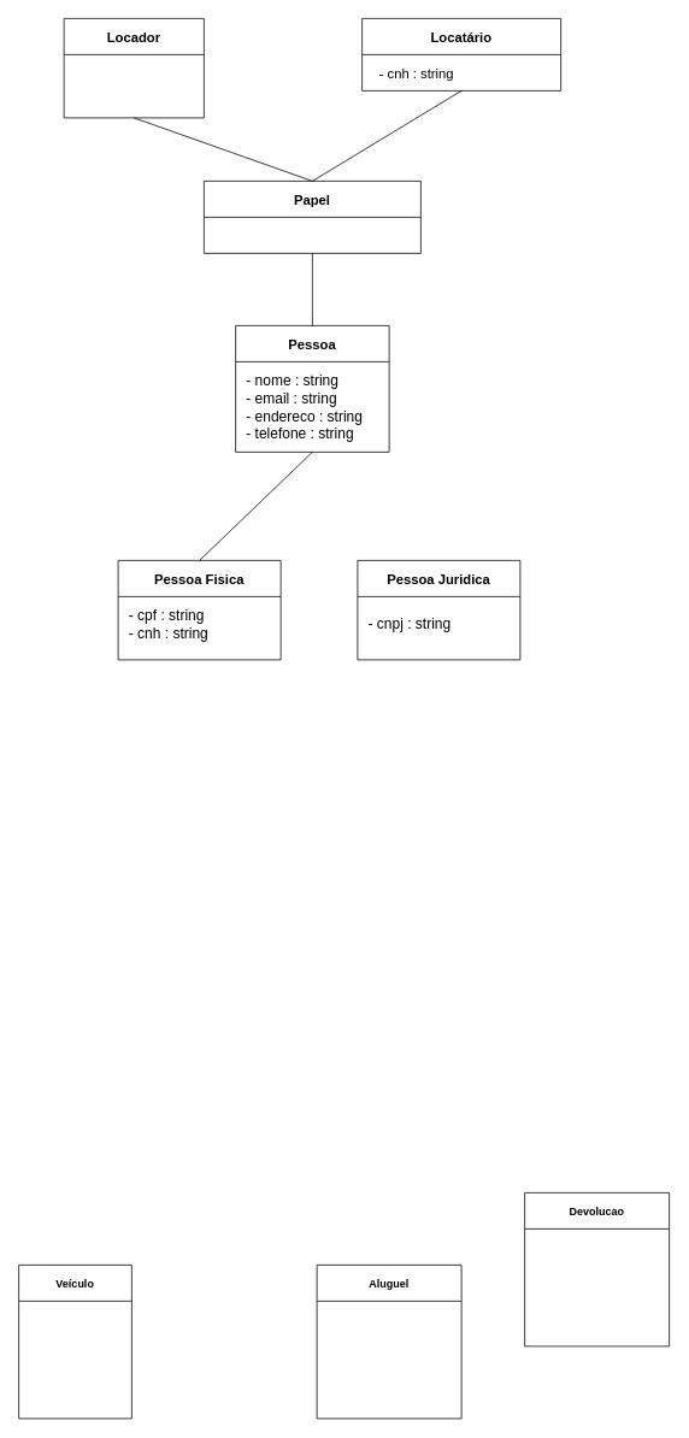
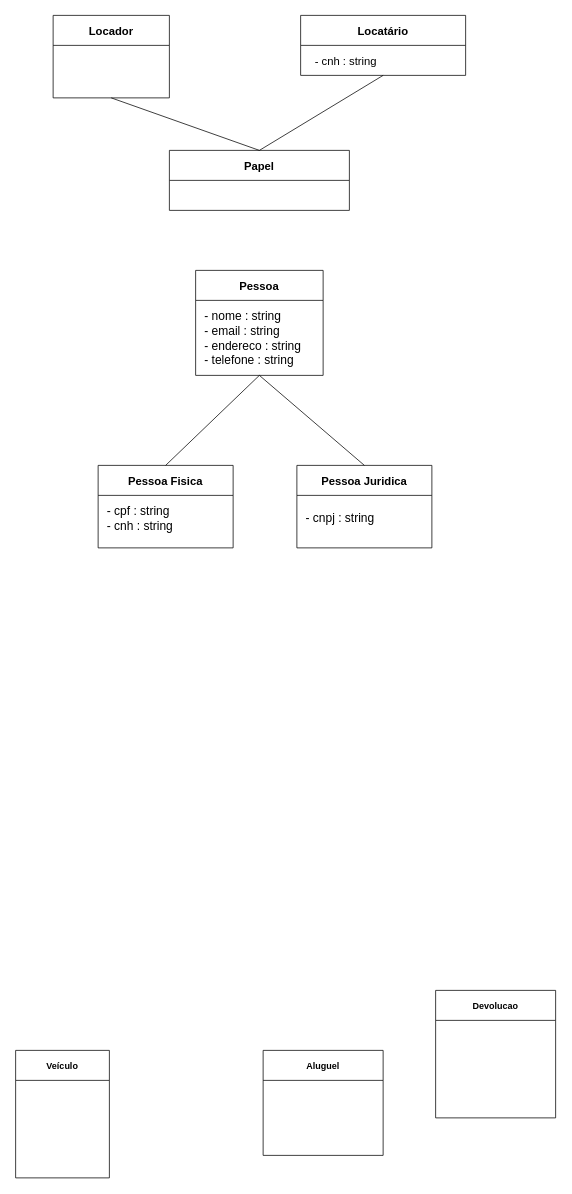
  <mxCell id="0" />
  <mxCell id="1" parent="0" />
  <mxCell id="2" value="Locador" style="swimlane;startSize=40;fontSize=15;" vertex="1" parent="1"><mxGeometry x="70" y="20" width="155" height="110" as="geometry" /></mxCell>
  <mxCell id="3" value="Locatário" style="swimlane;fontSize=15;startSize=40;" vertex="1" parent="1"><mxGeometry x="400" y="20" width="220" height="80" as="geometry" /></mxCell>
  <mxCell id="4" value="Veículo" style="swimlane;fontSize=12;startSize=40;" vertex="1" parent="1"><mxGeometry x="20" y="1400" width="125" height="170" as="geometry" /></mxCell>
- <mxCell id="5" value="Aluguel" style="swimlane;fontSize=12;startSize=40;" vertex="1" parent="1"><mxGeometry x="350" y="1400" width="160" height="170" as="geometry" /></mxCell>
+ <mxCell id="5" value="Aluguel" style="swimlane;fontSize=12;startSize=40;" vertex="1" parent="1"><mxGeometry x="350" y="1400" width="160" height="140" as="geometry" /></mxCell>
  <mxCell id="6" value="Devolucao" style="swimlane;fontSize=12;startSize=40;" vertex="1" parent="1"><mxGeometry x="580" y="1320" width="160" height="170" as="geometry" /></mxCell>
  <mxCell id="7" value="Pessoa Fisica" style="swimlane;fontSize=15;startSize=40;" vertex="1" parent="1"><mxGeometry x="130" y="620" width="180" height="110" as="geometry" /></mxCell>
  <mxCell id="8" value="- cpf : string&lt;br style=&quot;font-size: 16px;&quot;&gt;- cnh : string" style="text;html=1;align=left;verticalAlign=middle;resizable=0;points=[];autosize=1;strokeColor=none;fillColor=none;fontSize=16;" vertex="1" parent="7"><mxGeometry x="10" y="50" width="100" height="40" as="geometry" /></mxCell>
  <mxCell id="9" value="Pessoa Juridica" style="swimlane;fontSize=15;startSize=40;" vertex="1" parent="1"><mxGeometry x="395" y="620" width="180" height="110" as="geometry" /></mxCell>
  <mxCell id="10" value="- cnpj : string" style="text;html=1;align=left;verticalAlign=middle;resizable=0;points=[];autosize=1;strokeColor=none;fillColor=none;fontSize=16;" vertex="1" parent="9"><mxGeometry x="10" y="60" width="110" height="20" as="geometry" /></mxCell>
  <mxCell id="11" value="Pessoa" style="swimlane;fontSize=15;startSize=40;" vertex="1" parent="1"><mxGeometry x="260" y="360" width="170" height="140" as="geometry" /></mxCell>
  <mxCell id="12" value="&lt;span style=&quot;font-size: 16px;&quot;&gt;- nome : string&lt;/span&gt;&lt;br style=&quot;font-size: 16px;&quot;&gt;&lt;span style=&quot;font-size: 16px;&quot;&gt;- email : string&lt;/span&gt;&lt;br style=&quot;font-size: 16px;&quot;&gt;&lt;span style=&quot;font-size: 16px;&quot;&gt;- endereco : string&lt;/span&gt;&lt;br style=&quot;font-size: 16px;&quot;&gt;&lt;span style=&quot;font-size: 16px;&quot;&gt;- telefone : string&lt;/span&gt;" style="text;html=1;strokeColor=none;fillColor=none;align=left;verticalAlign=middle;whiteSpace=wrap;rounded=0;fontSize=15;" vertex="1" parent="11"><mxGeometry x="10" y="60" width="170" height="60" as="geometry" /></mxCell>
  <mxCell id="13" value="" style="endArrow=none;html=1;rounded=0;fontSize=15;exitX=0.5;exitY=1;exitDx=0;exitDy=0;entryX=0.5;entryY=0;entryDx=0;entryDy=0;" edge="1" parent="1" source="11" target="7"><mxGeometry width="50" height="50" relative="1" as="geometry"><mxPoint x="350" y="740" as="sourcePoint" /><mxPoint x="400" y="690" as="targetPoint" /></mxGeometry></mxCell>
+ <mxCell id="14" value="" style="endArrow=none;html=1;rounded=0;fontSize=15;exitX=0.5;exitY=1;exitDx=0;exitDy=0;entryX=0.5;entryY=0;entryDx=0;entryDy=0;" edge="1" parent="1" source="11" target="9"><mxGeometry width="50" height="50" relative="1" as="geometry"><mxPoint x="350" y="740" as="sourcePoint" /><mxPoint x="400" y="690" as="targetPoint" /></mxGeometry></mxCell>
  <mxCell id="15" value="Papel" style="swimlane;startSize=40;fontSize=15;" vertex="1" parent="1"><mxGeometry x="225" y="200" width="240" height="80" as="geometry" /></mxCell>
- <mxCell id="16" value="" style="endArrow=none;html=1;rounded=0;fontSize=15;entryX=0.5;entryY=1;entryDx=0;entryDy=0;exitX=0.5;exitY=0;exitDx=0;exitDy=0;" edge="1" parent="1" source="11" target="15"><mxGeometry width="50" height="50" relative="1" as="geometry"><mxPoint x="390" y="370" as="sourcePoint" /><mxPoint x="440" y="320" as="targetPoint" /></mxGeometry></mxCell>
  <mxCell id="17" value="" style="endArrow=none;html=1;rounded=0;fontSize=15;exitX=0.5;exitY=0;exitDx=0;exitDy=0;entryX=0.5;entryY=1;entryDx=0;entryDy=0;" edge="1" parent="1" source="15" target="2"><mxGeometry width="50" height="50" relative="1" as="geometry"><mxPoint x="155" y="260" as="sourcePoint" /><mxPoint x="205" y="210" as="targetPoint" /></mxGeometry></mxCell>
  <mxCell id="18" value="" style="endArrow=none;html=1;rounded=0;fontSize=15;exitX=0.5;exitY=1;exitDx=0;exitDy=0;entryX=0.5;entryY=0;entryDx=0;entryDy=0;" edge="1" parent="1" source="3" target="15"><mxGeometry width="50" height="50" relative="1" as="geometry"><mxPoint x="390" y="300" as="sourcePoint" /><mxPoint x="215" y="220" as="targetPoint" /></mxGeometry></mxCell>
  <mxCell id="19" value="- cnh : string" style="text;html=1;align=center;verticalAlign=middle;resizable=0;points=[];autosize=1;strokeColor=none;fillColor=none;fontSize=15;" vertex="1" parent="1"><mxGeometry x="410" y="70" width="100" height="20" as="geometry" /></mxCell>
